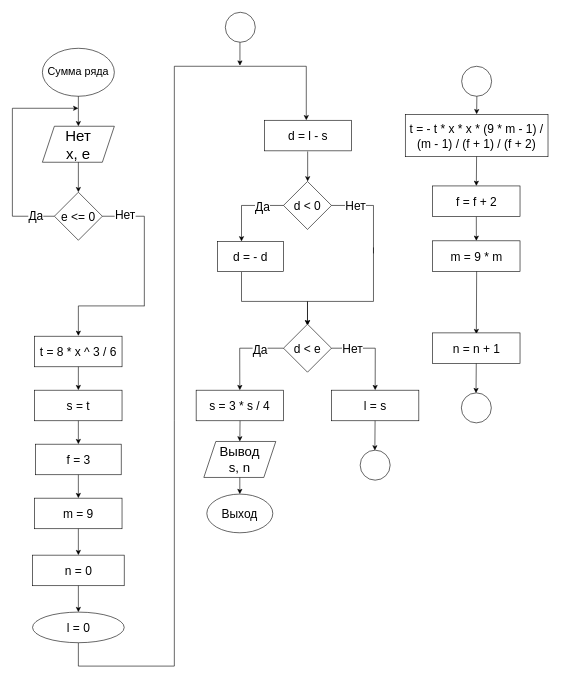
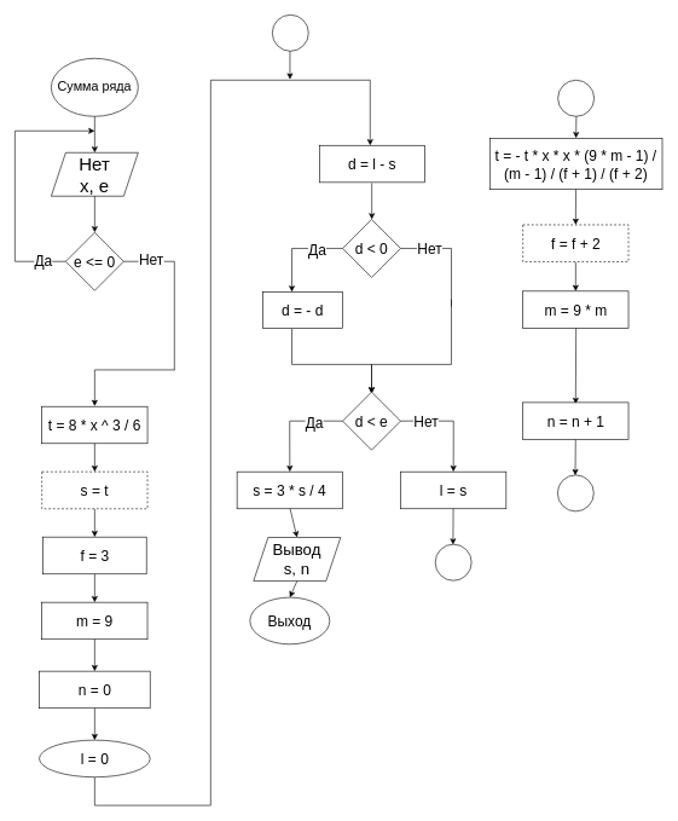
  <mxCell id="0" />
  <mxCell id="1" parent="0" />
  <mxCell id="2" value="&lt;p style=&quot;line-height: 110%;&quot;&gt;&lt;font style=&quot;font-size: 18px;&quot;&gt;Сумма ряда&lt;/font&gt;&lt;/p&gt;" style="ellipse;whiteSpace=wrap;html=1;" parent="1" vertex="1"><mxGeometry x="70.01" y="80" width="120" height="80" as="geometry" /></mxCell>
  <mxCell id="3" value="&lt;span style=&quot;font-size: 25px;&quot;&gt;Нет &lt;br&gt;x, e&lt;/span&gt;" style="shape=parallelogram;perimeter=parallelogramPerimeter;whiteSpace=wrap;html=1;fixedSize=1;" parent="1" vertex="1"><mxGeometry x="70.01" y="210" width="120" height="60" as="geometry" /></mxCell>
  <mxCell id="4" value="" style="endArrow=classic;html=1;rounded=0;exitX=0.5;exitY=1;exitDx=0;exitDy=0;entryX=0.5;entryY=0;entryDx=0;entryDy=0;" parent="1" source="2" target="3" edge="1"><mxGeometry width="50" height="50" relative="1" as="geometry"><mxPoint x="50" y="690" as="sourcePoint" /><mxPoint x="100" y="640" as="targetPoint" /></mxGeometry></mxCell>
  <mxCell id="5" value="" style="endArrow=classic;html=1;rounded=0;exitX=0.5;exitY=1;exitDx=0;exitDy=0;" parent="1" source="3" edge="1"><mxGeometry width="50" height="50" relative="1" as="geometry"><mxPoint x="120" y="290" as="sourcePoint" /><mxPoint x="130" y="320" as="targetPoint" /></mxGeometry></mxCell>
  <mxCell id="6" value="t = 8 * x ^ 3 / 6" style="rounded=0;whiteSpace=wrap;html=1;fontSize=20;" parent="1" vertex="1"><mxGeometry x="57.19" y="560" width="145.64" height="51" as="geometry" /></mxCell>
  <mxCell id="7" value="&lt;span style=&quot;font-size: 20px;&quot;&gt;e &amp;lt;= 0&lt;/span&gt;" style="rhombus;whiteSpace=wrap;html=1;" parent="1" vertex="1"><mxGeometry x="90" y="320" width="80" height="80" as="geometry" /></mxCell>
  <mxCell id="8" value="" style="endArrow=none;html=1;rounded=0;exitX=1;exitY=0.5;exitDx=0;exitDy=0;endFill=0;" parent="1" edge="1"><mxGeometry width="50" height="50" relative="1" as="geometry"><mxPoint x="170" y="360" as="sourcePoint" /><mxPoint x="240" y="510" as="targetPoint" /><Array as="points"><mxPoint x="240" y="360" /></Array></mxGeometry></mxCell>
  <mxCell id="9" value="&lt;font style=&quot;font-size: 20px;&quot;&gt;Нет&lt;/font&gt;" style="edgeLabel;html=1;align=center;verticalAlign=middle;resizable=0;points=[];" parent="8" vertex="1" connectable="0"><mxGeometry x="-0.477" y="1" relative="1" as="geometry"><mxPoint x="-21" y="-3" as="offset" /></mxGeometry></mxCell>
  <mxCell id="10" value="&#10;&lt;div style=&quot;color: rgb(204, 204, 204); background-color: rgb(31, 31, 31); font-family: Consolas, &amp;quot;Courier New&amp;quot;, monospace; font-weight: normal; font-size: 14px; line-height: 19px;&quot;&gt;&lt;br&gt;&lt;/div&gt;&#10;&#10;" style="endArrow=classic;html=1;rounded=0;exitX=0;exitY=0.5;exitDx=0;exitDy=0;" parent="1" edge="1"><mxGeometry width="50" height="50" relative="1" as="geometry"><mxPoint x="90" y="360" as="sourcePoint" /><mxPoint x="130" y="180" as="targetPoint" /><Array as="points"><mxPoint x="20" y="360" /><mxPoint x="20" y="180" /></Array></mxGeometry></mxCell>
  <mxCell id="11" value="&lt;font style=&quot;font-size: 20px;&quot;&gt;Да&lt;/font&gt;" style="edgeLabel;html=1;align=center;verticalAlign=middle;resizable=0;points=[];" parent="10" vertex="1" connectable="0"><mxGeometry x="-0.446" y="1" relative="1" as="geometry"><mxPoint x="39" y="27" as="offset" /></mxGeometry></mxCell>
  <mxCell id="12" value="" style="endArrow=classic;html=1;rounded=0;" parent="1" edge="1"><mxGeometry width="50" height="50" relative="1" as="geometry"><mxPoint x="240" y="509.5" as="sourcePoint" /><mxPoint x="130" y="559.5" as="targetPoint" /><Array as="points"><mxPoint x="130" y="509.5" /></Array></mxGeometry></mxCell>
  <mxCell id="13" value="" style="endArrow=classic;html=1;rounded=0;entryX=0.5;entryY=0;entryDx=0;entryDy=0;exitX=0.5;exitY=1;exitDx=0;exitDy=0;" parent="1" source="6" target="14" edge="1"><mxGeometry width="50" height="50" relative="1" as="geometry"><mxPoint x="129.29" y="640" as="sourcePoint" /><mxPoint x="129.38" y="675" as="targetPoint" /></mxGeometry></mxCell>
- <mxCell id="14" value="s = t" style="rounded=0;whiteSpace=wrap;html=1;fontSize=20;" parent="1" vertex="1"><mxGeometry x="57.17" y="650" width="145.64" height="51" as="geometry" /></mxCell>
+ <mxCell id="14" value="s = t" style="rounded=0;whiteSpace=wrap;html=1;fontSize=20;dashed=1;" parent="1" vertex="1"><mxGeometry x="57.17" y="650" width="145.64" height="51" as="geometry" /></mxCell>
  <mxCell id="15" value="" style="endArrow=classic;html=1;rounded=0;entryX=0.5;entryY=0;entryDx=0;entryDy=0;exitX=0.5;exitY=1;exitDx=0;exitDy=0;" parent="1" source="14" target="16" edge="1"><mxGeometry width="50" height="50" relative="1" as="geometry"><mxPoint x="129.99" y="721" as="sourcePoint" /><mxPoint x="129.37" y="785" as="targetPoint" /></mxGeometry></mxCell>
  <mxCell id="16" value="f = 3" style="rounded=0;whiteSpace=wrap;html=1;fontSize=20;" parent="1" vertex="1"><mxGeometry x="58.57" y="740" width="142.83" height="51" as="geometry" /></mxCell>
  <mxCell id="17" value="" style="endArrow=classic;html=1;rounded=0;entryX=0.5;entryY=0;entryDx=0;entryDy=0;exitX=0.5;exitY=1;exitDx=0;exitDy=0;" parent="1" source="16" target="18" edge="1"><mxGeometry width="50" height="50" relative="1" as="geometry"><mxPoint x="130" y="831" as="sourcePoint" /><mxPoint x="129.38" y="895" as="targetPoint" /></mxGeometry></mxCell>
  <mxCell id="18" value="m = 9" style="rounded=0;whiteSpace=wrap;html=1;fontSize=20;" parent="1" vertex="1"><mxGeometry x="57.17" y="830" width="145.63" height="51" as="geometry" /></mxCell>
  <mxCell id="19" value="" style="endArrow=classic;html=1;rounded=0;entryX=0.5;entryY=0;entryDx=0;entryDy=0;exitX=0.5;exitY=1;exitDx=0;exitDy=0;" parent="1" source="18" target="20" edge="1"><mxGeometry width="50" height="50" relative="1" as="geometry"><mxPoint x="129.98" y="930" as="sourcePoint" /><mxPoint x="129.36" y="994" as="targetPoint" /></mxGeometry></mxCell>
  <mxCell id="20" value="n = 0" style="rounded=0;whiteSpace=wrap;html=1;fontSize=20;" parent="1" vertex="1"><mxGeometry x="53.58" y="925" width="152.83" height="51" as="geometry" /></mxCell>
  <mxCell id="21" value="" style="endArrow=classic;html=1;rounded=0;endFill=1;exitX=0.5;exitY=1;exitDx=0;exitDy=0;" parent="1" source="23" edge="1"><mxGeometry width="50" height="50" relative="1" as="geometry"><mxPoint x="130" y="1120" as="sourcePoint" /><mxPoint x="510" y="200" as="targetPoint" /><Array as="points"><mxPoint x="130" y="1110" /><mxPoint x="290" y="1110" /><mxPoint x="290" y="700" /><mxPoint x="290" y="110" /><mxPoint x="510" y="110" /></Array></mxGeometry></mxCell>
  <mxCell id="22" value="" style="endArrow=classic;html=1;rounded=0;entryX=0.5;entryY=0;entryDx=0;entryDy=0;exitX=0.5;exitY=1;exitDx=0;exitDy=0;" parent="1" source="20" target="23" edge="1"><mxGeometry width="50" height="50" relative="1" as="geometry"><mxPoint x="96.42" y="1030" as="sourcePoint" /><mxPoint x="95.78" y="1143" as="targetPoint" /></mxGeometry></mxCell>
  <mxCell id="23" value="l = 0" style="ellipse;whiteSpace=wrap;html=1;fontSize=20;" parent="1" vertex="1"><mxGeometry x="53.6" y="1020" width="152.83" height="51" as="geometry" /></mxCell>
  <mxCell id="24" value="d = l - s" style="rounded=0;whiteSpace=wrap;html=1;fontSize=20;" parent="1" vertex="1"><mxGeometry x="440" y="200" width="145.64" height="51" as="geometry" /></mxCell>
  <mxCell id="25" value="" style="endArrow=classic;html=1;rounded=0;exitX=0.5;exitY=1;exitDx=0;exitDy=0;" parent="1" edge="1"><mxGeometry width="50" height="50" relative="1" as="geometry"><mxPoint x="512.29" y="252" as="sourcePoint" /><mxPoint x="512.29" y="302" as="targetPoint" /></mxGeometry></mxCell>
  <mxCell id="26" value="&lt;span style=&quot;font-size: 20px;&quot;&gt;d &amp;lt; 0&lt;/span&gt;" style="rhombus;whiteSpace=wrap;html=1;" parent="1" vertex="1"><mxGeometry x="472" y="302" width="80" height="80" as="geometry" /></mxCell>
  <mxCell id="27" value="&#10;&lt;div style=&quot;color: rgb(204, 204, 204); background-color: rgb(31, 31, 31); font-family: Consolas, &amp;quot;Courier New&amp;quot;, monospace; font-weight: normal; font-size: 14px; line-height: 19px;&quot;&gt;&lt;br&gt;&lt;/div&gt;&#10;&#10;" style="endArrow=classic;html=1;rounded=0;exitX=0;exitY=0.5;exitDx=0;exitDy=0;" parent="1" source="26" edge="1"><mxGeometry width="50" height="50" relative="1" as="geometry"><mxPoint x="392" y="382" as="sourcePoint" /><mxPoint x="402" y="402" as="targetPoint" /><Array as="points"><mxPoint x="402" y="342" /></Array></mxGeometry></mxCell>
  <mxCell id="28" value="&lt;font style=&quot;font-size: 20px;&quot;&gt;Да&lt;/font&gt;" style="edgeLabel;html=1;align=center;verticalAlign=middle;resizable=0;points=[];" parent="27" vertex="1" connectable="0"><mxGeometry x="-0.446" y="1" relative="1" as="geometry"><mxPoint as="offset" /></mxGeometry></mxCell>
  <mxCell id="29" value="" style="endArrow=none;html=1;rounded=0;exitX=1;exitY=0.5;exitDx=0;exitDy=0;endFill=0;" parent="1" source="26" edge="1"><mxGeometry width="50" height="50" relative="1" as="geometry"><mxPoint x="482" y="352" as="sourcePoint" /><mxPoint x="622" y="422" as="targetPoint" /><Array as="points"><mxPoint x="622" y="342" /></Array></mxGeometry></mxCell>
  <mxCell id="30" value="&lt;font style=&quot;font-size: 20px;&quot;&gt;Нет&lt;/font&gt;" style="edgeLabel;html=1;align=center;verticalAlign=middle;resizable=0;points=[];" parent="29" vertex="1" connectable="0"><mxGeometry x="-0.477" y="1" relative="1" as="geometry"><mxPoint as="offset" /></mxGeometry></mxCell>
  <mxCell id="31" value="d = - d" style="rounded=0;whiteSpace=wrap;html=1;fontSize=20;" parent="1" vertex="1"><mxGeometry x="362" y="402" width="110" height="50" as="geometry" /></mxCell>
  <mxCell id="32" value="" style="endArrow=classic;html=1;rounded=0;entryX=0.5;entryY=0;entryDx=0;entryDy=0;" parent="1" edge="1"><mxGeometry width="50" height="50" relative="1" as="geometry"><mxPoint x="402" y="453" as="sourcePoint" /><mxPoint x="512.005" y="542" as="targetPoint" /><Array as="points"><mxPoint x="402" y="502" /><mxPoint x="512" y="502" /></Array></mxGeometry></mxCell>
  <mxCell id="33" value="" style="endArrow=classic;html=1;rounded=0;entryX=0.5;entryY=0;entryDx=0;entryDy=0;" parent="1" edge="1"><mxGeometry width="50" height="50" relative="1" as="geometry"><mxPoint x="622" y="412" as="sourcePoint" /><mxPoint x="512.005" y="542" as="targetPoint" /><Array as="points"><mxPoint x="622" y="502" /><mxPoint x="512" y="502" /></Array></mxGeometry></mxCell>
  <mxCell id="34" value="&lt;span style=&quot;font-size: 20px;&quot;&gt;d &amp;lt; e&lt;/span&gt;" style="rhombus;whiteSpace=wrap;html=1;" parent="1" vertex="1"><mxGeometry x="472" y="540" width="80" height="80" as="geometry" /></mxCell>
  <mxCell id="35" value="&#10;&lt;div style=&quot;color: rgb(204, 204, 204); background-color: rgb(31, 31, 31); font-family: Consolas, &amp;quot;Courier New&amp;quot;, monospace; font-weight: normal; font-size: 14px; line-height: 19px;&quot;&gt;&lt;br&gt;&lt;/div&gt;&#10;&#10;" style="endArrow=classic;html=1;rounded=0;exitX=0;exitY=0.5;exitDx=0;exitDy=0;entryX=0.5;entryY=0;entryDx=0;entryDy=0;" parent="1" source="34" target="47" edge="1"><mxGeometry width="50" height="50" relative="1" as="geometry"><mxPoint x="392" y="620" as="sourcePoint" /><mxPoint x="402" y="640" as="targetPoint" /><Array as="points"><mxPoint x="399" y="580" /></Array></mxGeometry></mxCell>
  <mxCell id="36" value="&lt;font style=&quot;font-size: 20px;&quot;&gt;Да&lt;/font&gt;" style="edgeLabel;html=1;align=center;verticalAlign=middle;resizable=0;points=[];" parent="35" vertex="1" connectable="0"><mxGeometry x="-0.446" y="1" relative="1" as="geometry"><mxPoint as="offset" /></mxGeometry></mxCell>
  <mxCell id="37" value="" style="endArrow=classic;html=1;rounded=0;exitX=1;exitY=0.5;exitDx=0;exitDy=0;endFill=1;entryX=0.5;entryY=0;entryDx=0;entryDy=0;" parent="1" source="34" target="56" edge="1"><mxGeometry width="50" height="50" relative="1" as="geometry"><mxPoint x="482" y="590" as="sourcePoint" /><mxPoint x="622" y="640" as="targetPoint" /><Array as="points"><mxPoint x="625" y="580" /></Array></mxGeometry></mxCell>
  <mxCell id="38" value="&lt;font style=&quot;font-size: 20px;&quot;&gt;Нет&lt;/font&gt;" style="edgeLabel;html=1;align=center;verticalAlign=middle;resizable=0;points=[];" parent="37" vertex="1" connectable="0"><mxGeometry x="-0.477" y="1" relative="1" as="geometry"><mxPoint x="-3" y="1" as="offset" /></mxGeometry></mxCell>
- <mxCell id="39" value="&lt;span style=&quot;font-size: 22px;&quot;&gt;Вывод &lt;br&gt;s, n&lt;/span&gt;" style="shape=parallelogram;perimeter=parallelogramPerimeter;whiteSpace=wrap;html=1;fixedSize=1;" parent="1" vertex="1"><mxGeometry x="339.18" y="735.5" width="120" height="60" as="geometry" /></mxCell>
+ <mxCell id="39" value="&lt;span style=&quot;font-size: 22px;&quot;&gt;Вывод &lt;br&gt;s, n&lt;/span&gt;" style="shape=parallelogram;perimeter=parallelogramPerimeter;whiteSpace=wrap;html=1;fixedSize=1;" parent="1" vertex="1"><mxGeometry x="349.18" y="740.5" width="120" height="60" as="geometry" /></mxCell>
  <mxCell id="40" value="" style="endArrow=classic;html=1;rounded=0;exitX=0.5;exitY=1;exitDx=0;exitDy=0;entryX=0.5;entryY=0;entryDx=0;entryDy=0;" parent="1" source="39" target="41" edge="1"><mxGeometry width="50" height="50" relative="1" as="geometry"><mxPoint x="395" y="722.25" as="sourcePoint" /><mxPoint x="401" y="742.25" as="targetPoint" /><Array as="points" /></mxGeometry></mxCell>
  <mxCell id="41" value="&lt;p style=&quot;font-size: 20px; line-height: 110%;&quot;&gt;Выход&lt;/p&gt;" style="ellipse;whiteSpace=wrap;html=1;" parent="1" vertex="1"><mxGeometry x="344.18" y="823.25" width="110" height="64.5" as="geometry" /></mxCell>
  <mxCell id="42" value="" style="ellipse;whiteSpace=wrap;html=1;aspect=fixed;" parent="1" vertex="1"><mxGeometry x="599.82" y="750" width="50" height="50" as="geometry" /></mxCell>
  <mxCell id="43" value="" style="ellipse;whiteSpace=wrap;html=1;aspect=fixed;" parent="1" vertex="1"><mxGeometry x="375" y="20" width="50" height="50" as="geometry" /></mxCell>
  <mxCell id="44" value="" style="endArrow=classic;html=1;rounded=0;entryX=0.5;entryY=0;entryDx=0;entryDy=0;exitX=0.5;exitY=1;exitDx=0;exitDy=0;" parent="1" edge="1"><mxGeometry width="50" height="50" relative="1" as="geometry"><mxPoint x="399.38" y="70" as="sourcePoint" /><mxPoint x="399.38" y="109" as="targetPoint" /></mxGeometry></mxCell>
  <mxCell id="45" value="" style="ellipse;whiteSpace=wrap;html=1;aspect=fixed;" parent="1" vertex="1"><mxGeometry x="769" y="110" width="50" height="50" as="geometry" /></mxCell>
  <mxCell id="46" value="" style="endArrow=classic;html=1;rounded=0;exitX=0.5;exitY=1;exitDx=0;exitDy=0;" parent="1" edge="1"><mxGeometry width="50" height="50" relative="1" as="geometry"><mxPoint x="794.38" y="160" as="sourcePoint" /><mxPoint x="794" y="190" as="targetPoint" /></mxGeometry></mxCell>
  <mxCell id="47" value="s = 3 * s / 4" style="rounded=0;whiteSpace=wrap;html=1;fontSize=20;" parent="1" vertex="1"><mxGeometry x="326.36" y="650" width="145.64" height="51" as="geometry" /></mxCell>
  <mxCell id="48" value="" style="endArrow=classic;html=1;rounded=0;exitX=0.5;exitY=1;exitDx=0;exitDy=0;entryX=0.5;entryY=0;entryDx=0;entryDy=0;" parent="1" target="39" edge="1"><mxGeometry width="50" height="50" relative="1" as="geometry"><mxPoint x="399.57" y="701" as="sourcePoint" /><mxPoint x="400" y="730" as="targetPoint" /></mxGeometry></mxCell>
  <mxCell id="49" value="t = - t * x * x * (9 * m - 1) / (m - 1) / (f + 1) / (f + 2)" style="rounded=0;whiteSpace=wrap;html=1;fontSize=20;" parent="1" vertex="1"><mxGeometry x="675.03" y="190.25" width="237.95" height="70.5" as="geometry" /></mxCell>
  <mxCell id="50" value="" style="endArrow=classic;html=1;rounded=0;entryX=0.5;entryY=0;entryDx=0;entryDy=0;exitX=0.5;exitY=1;exitDx=0;exitDy=0;" parent="1" target="52" edge="1"><mxGeometry width="50" height="50" relative="1" as="geometry"><mxPoint x="793.91" y="260.5" as="sourcePoint" /><mxPoint x="793.91" y="299.5" as="targetPoint" /></mxGeometry></mxCell>
  <mxCell id="51" value="" style="edgeStyle=orthogonalEdgeStyle;rounded=0;orthogonalLoop=1;jettySize=auto;html=1;" parent="1" source="52" target="53" edge="1"><mxGeometry relative="1" as="geometry" /></mxCell>
- <mxCell id="52" value="f = f + 2" style="rounded=0;whiteSpace=wrap;html=1;fontSize=20;" parent="1" vertex="1"><mxGeometry x="720.68" y="309.5" width="145.64" height="51" as="geometry" /></mxCell>
+ <mxCell id="52" value="f = f + 2" style="rounded=0;whiteSpace=wrap;html=1;fontSize=20;dashed=1;" parent="1" vertex="1"><mxGeometry x="720.68" y="309.5" width="145.64" height="51" as="geometry" /></mxCell>
  <mxCell id="53" value="m = 9 * m" style="rounded=0;whiteSpace=wrap;html=1;fontSize=20;" parent="1" vertex="1"><mxGeometry x="720.68" y="401" width="145.64" height="51" as="geometry" /></mxCell>
  <mxCell id="54" value="" style="endArrow=classic;html=1;rounded=0;entryX=0.5;entryY=0;entryDx=0;entryDy=0;" parent="1" edge="1"><mxGeometry width="50" height="50" relative="1" as="geometry"><mxPoint x="794" y="452" as="sourcePoint" /><mxPoint x="793.5" y="556.5" as="targetPoint" /></mxGeometry></mxCell>
  <mxCell id="55" value="n = n + 1" style="rounded=0;whiteSpace=wrap;html=1;fontSize=20;" parent="1" vertex="1"><mxGeometry x="720.68" y="554.5" width="145.64" height="51" as="geometry" /></mxCell>
  <mxCell id="56" value="l = s" style="rounded=0;whiteSpace=wrap;html=1;fontSize=20;" parent="1" vertex="1"><mxGeometry x="552" y="650" width="145.64" height="51" as="geometry" /></mxCell>
  <mxCell id="57" value="" style="endArrow=classic;html=1;rounded=0;entryX=0.5;entryY=0;entryDx=0;entryDy=0;exitX=0.5;exitY=1;exitDx=0;exitDy=0;" parent="1" edge="1"><mxGeometry width="50" height="50" relative="1" as="geometry"><mxPoint x="624.7" y="701" as="sourcePoint" /><mxPoint x="624.29" y="750.5" as="targetPoint" /></mxGeometry></mxCell>
  <mxCell id="58" value="" style="ellipse;whiteSpace=wrap;html=1;aspect=fixed;" parent="1" vertex="1"><mxGeometry x="768.5" y="654.5" width="50" height="50" as="geometry" /></mxCell>
  <mxCell id="59" value="" style="endArrow=classic;html=1;rounded=0;entryX=0.5;entryY=0;entryDx=0;entryDy=0;exitX=0.5;exitY=1;exitDx=0;exitDy=0;" parent="1" edge="1"><mxGeometry width="50" height="50" relative="1" as="geometry"><mxPoint x="793.38" y="605.5" as="sourcePoint" /><mxPoint x="792.97" y="655" as="targetPoint" /></mxGeometry></mxCell>
